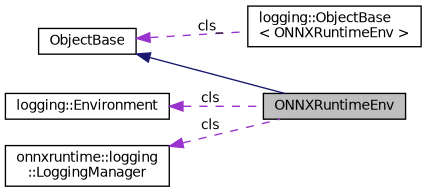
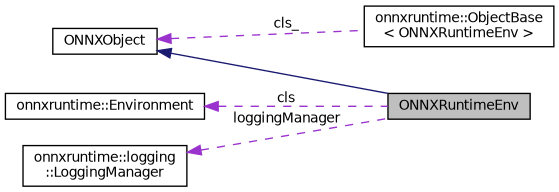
  digraph {
    rankdir=LR
    node [color=black fillcolor=white fontname=Helvetica fontsize=10 shape=record style=filled]
    edge [color=darkorchid3 dir=back fontname=Helvetica fontsize=10 labelfontname=Helvetica labelfontsize=10 style=dashed]
    n1 [fillcolor=grey75 fontcolor=black height=0.2 label=ONNXRuntimeEnv width=0.4]
-   n2 [height=0.2 label="logging::ObjectBase\l\< ONNXRuntimeEnv \>" width=0.4]
-   n3 [height=0.2 label=ObjectBase width=0.4]
-   n4 [height=0.2 label="logging::Environment" width=0.4]
+   n2 [height=0.2 label="onnxruntime::ObjectBase\l\< ONNXRuntimeEnv \>" width=0.4]
+   n3 [height=0.2 label=ONNXObject width=0.4]
+   n4 [height=0.2 label="onnxruntime::Environment" width=0.4]
    n5 [height=0.2 label="onnxruntime::logging\l::LoggingManager" width=0.4]
    n3 -> n1 [color=midnightblue style=solid]
    n3 -> n2 [label=" cls_"]
    n4 -> n1 [label=" cls"]
-   n5 -> n1 [label=" cls"]
+   n5 -> n1 [label=" loggingManager"]
  }
